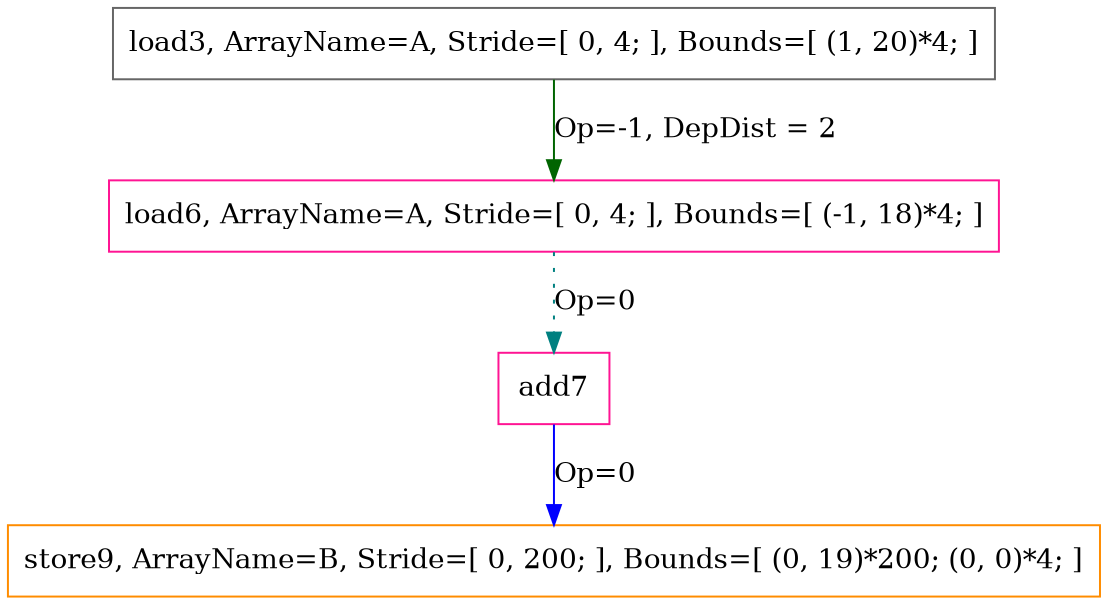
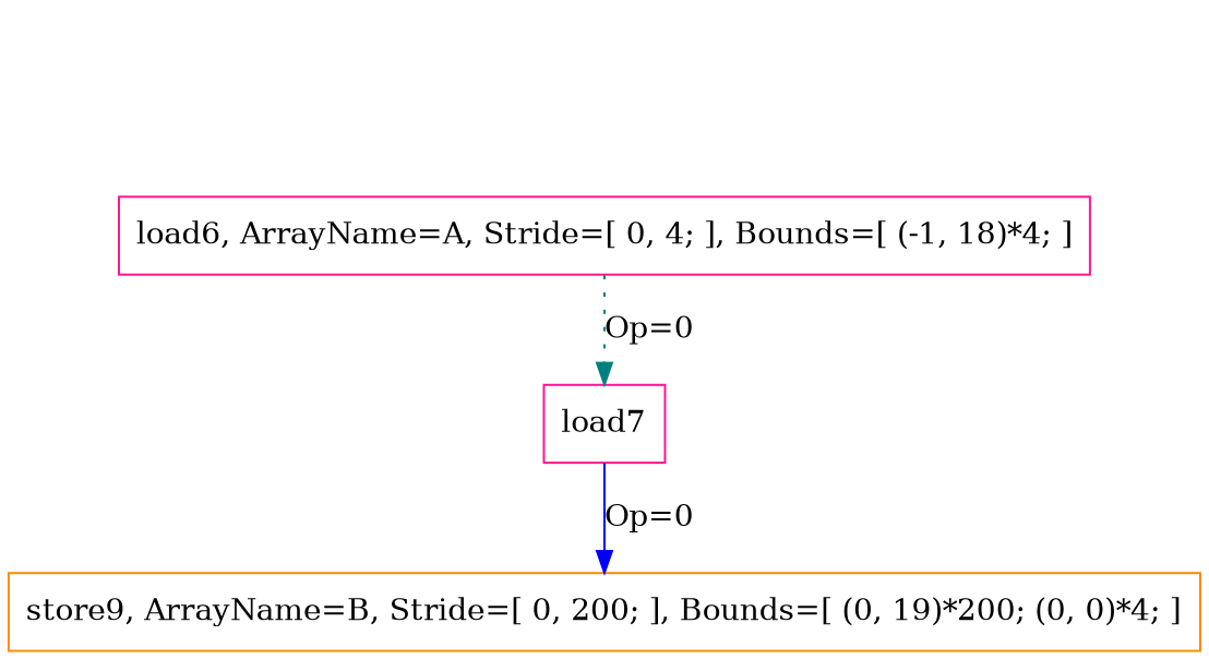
  digraph {
    node [color=deeppink shape=box]
    edge [style=solid]
-   n1 [color=gray40 label="load3, ArrayName=A, Stride=[ 0, 4; ], Bounds=[ (1, 20)*4; ]"]
    n2 [label="load6, ArrayName=A, Stride=[ 0, 4; ], Bounds=[ (-1, 18)*4; ]"]
-   n3 [label=add7]
+   n3 [label=load7]
    n4 [color=darkorange label="store9, ArrayName=B, Stride=[ 0, 200; ], Bounds=[ (0, 19)*200; (0, 0)*4; ]"]
-   n1 -> n2 [color=darkgreen label="Op=-1, DepDist = 2"]
    n2 -> n3 [color=teal label="Op=0" style=dotted]
    n3 -> n4 [color=blue label="Op=0"]
  }
